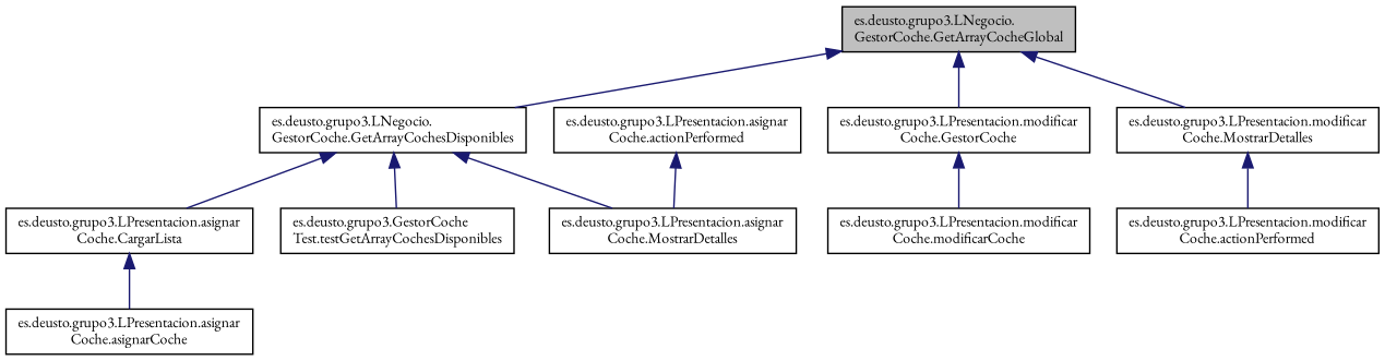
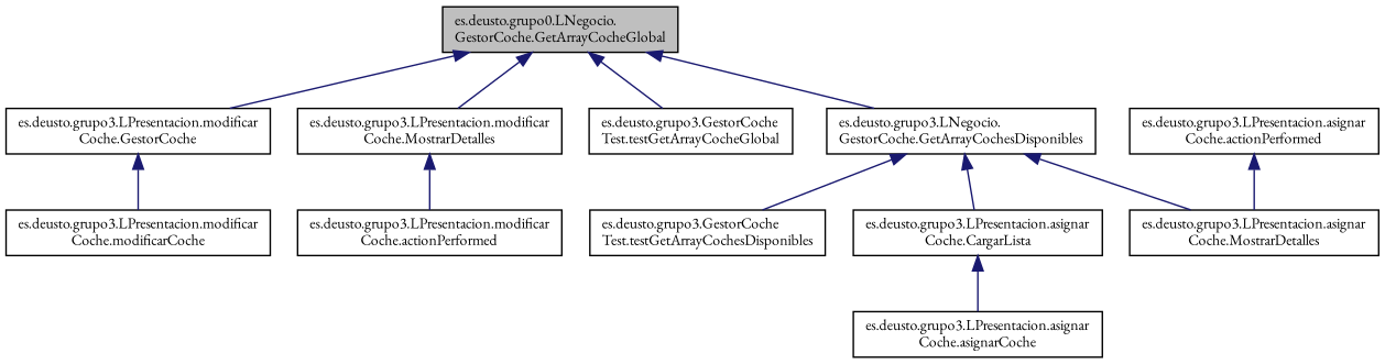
  digraph {
    fontname="EB Garamond"
    rankdir=TB
    node [color=black fillcolor=white fontname="EB Garamond" fontsize=10 shape=record style=filled]
    edge [color=midnightblue dir=back fontname="EB Garamond" fontsize=10 labelfontname=Helvetica labelfontsize=10 style=solid]
-   n1 [fillcolor=grey75 fontcolor=black height=0.2 label="es.deusto.grupo3.LNegocio.\lGestorCoche.GetArrayCocheGlobal" width=0.4]
+   n1 [fillcolor=grey75 fontcolor=black height=0.2 label="es.deusto.grupo0.LNegocio.\lGestorCoche.GetArrayCocheGlobal" width=0.4]
    n2 [height=0.2 label="es.deusto.grupo3.LNegocio.\lGestorCoche.GetArrayCochesDisponibles" width=0.4]
    n3 [height=0.2 label="es.deusto.grupo3.LPresentacion.modificar\lCoche.GestorCoche" width=0.4]
    n4 [height=0.2 label="es.deusto.grupo3.LPresentacion.modificar\lCoche.MostrarDetalles" width=0.4]
+   n5 [height=0.2 label="es.deusto.grupo3.GestorCoche\lTest.testGetArrayCocheGlobal" width=0.4]
    n6 [height=0.2 label="es.deusto.grupo3.LPresentacion.asignar\lCoche.CargarLista" width=0.4]
    n7 [height=0.2 label="es.deusto.grupo3.LPresentacion.asignar\lCoche.MostrarDetalles" width=0.4]
    n8 [height=0.2 label="es.deusto.grupo3.GestorCoche\lTest.testGetArrayCochesDisponibles" width=0.4]
    n9 [height=0.2 label="es.deusto.grupo3.LPresentacion.modificar\lCoche.modificarCoche" width=0.4]
    n10 [height=0.2 label="es.deusto.grupo3.LPresentacion.modificar\lCoche.actionPerformed" width=0.4]
    n11 [height=0.2 label="es.deusto.grupo3.LPresentacion.asignar\lCoche.asignarCoche" width=0.4]
    n12 [height=0.2 label="es.deusto.grupo3.LPresentacion.asignar\lCoche.actionPerformed" width=0.4]
    n1 -> n2
    n1 -> n3
    n1 -> n4
+   n1 -> n5
    n2 -> n6
    n2 -> n7
    n2 -> n8
    n3 -> n9
    n4 -> n10
    n6 -> n11
    n12 -> n7
  }
